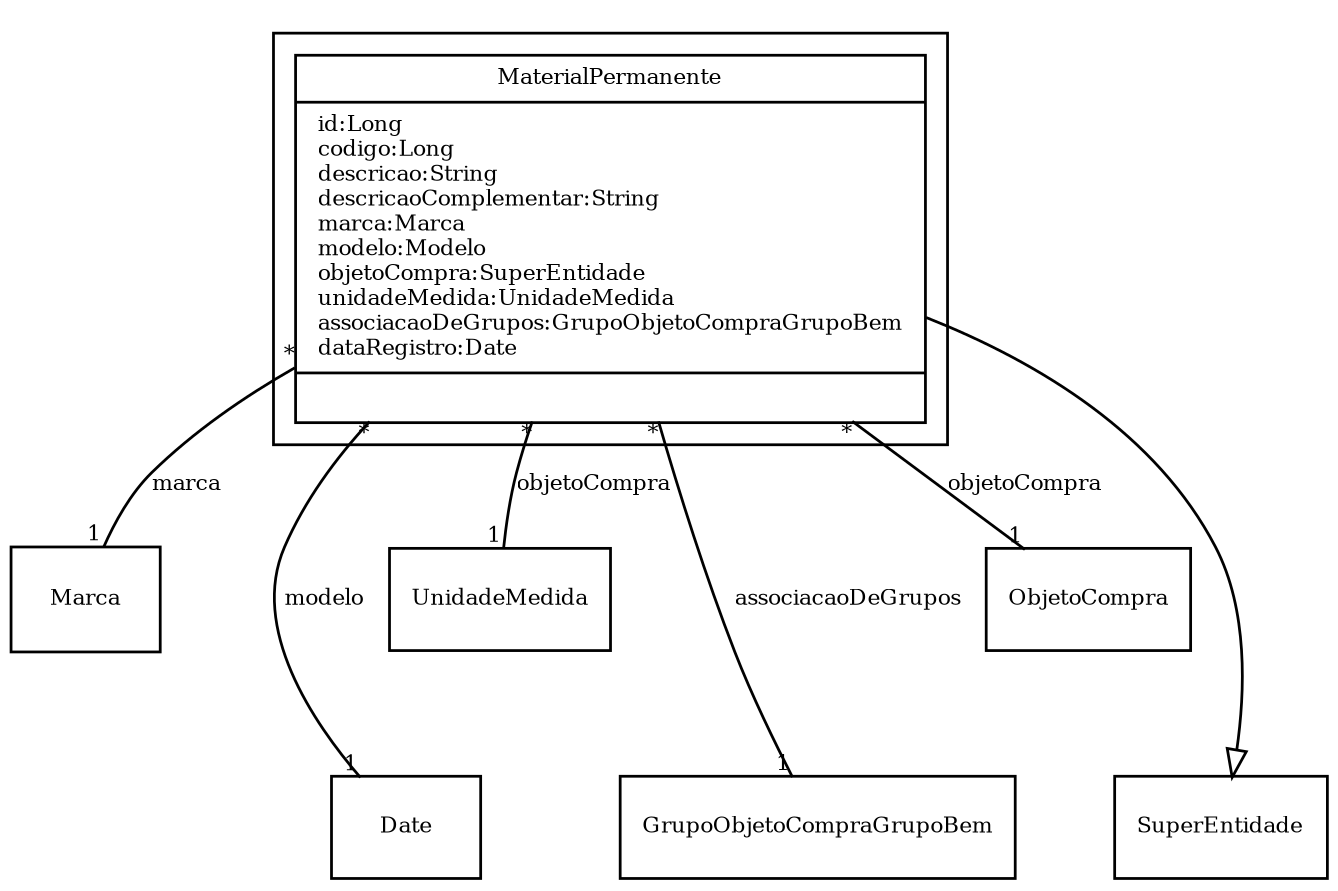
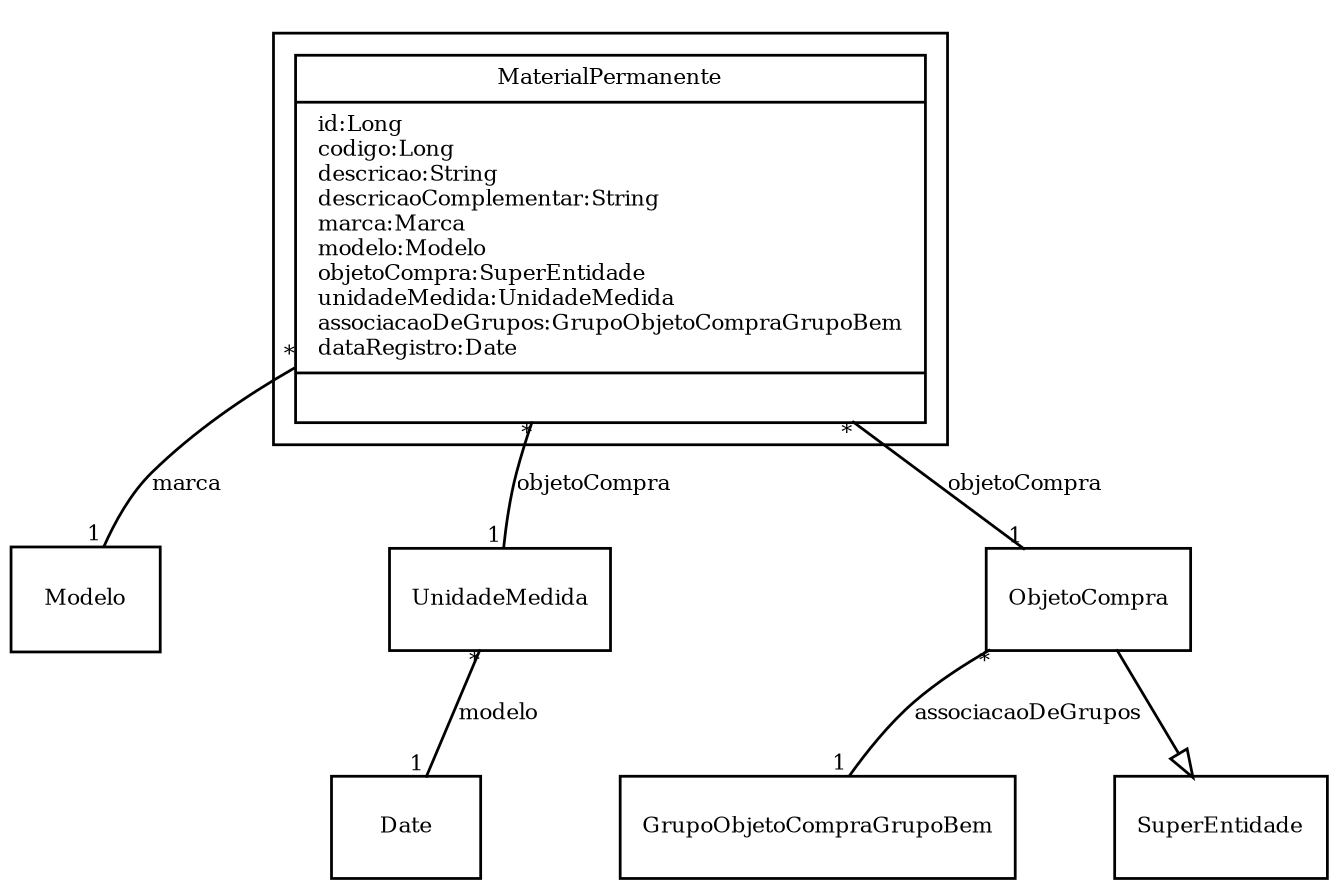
  digraph {
    fontname="Times-Roman"
    fontsize=8
    node [fontname="Times-Roman" fontsize=8 shape=record]
    edge [arrowhead=none fontname="Times-Roman" fontsize=8 headlabel=1 taillabel="*"]
    n1 [label="{MaterialPermanente|id:Long\lcodigo:Long\ldescricao:String\ldescricaoComplementar:String\lmarca:Marca\lmodelo:Modelo\lobjetoCompra:SuperEntidade\lunidadeMedida:UnidadeMedida\lassociacaoDeGrupos:GrupoObjetoCompraGrupoBem\ldataRegistro:Date\l|\l}"]
-   Marca
+   Marca [label=Modelo]
    n3 [label=Date]
    ObjetoCompra
    UnidadeMedida
    GrupoObjetoCompraGrupoBem
    SuperEntidade
    subgraph cluster_1 {
      n1
    }
    n1 -> Marca [label=marca]
-   n1 -> n3 [label=modelo]
+   UnidadeMedida -> n3 [label=modelo]
    n1 -> ObjetoCompra [label=objetoCompra]
    n1 -> UnidadeMedida [label=objetoCompra]
-   n1 -> GrupoObjetoCompraGrupoBem [label=associacaoDeGrupos]
-   n1 -> SuperEntidade [arrowhead=empty headlabel="" taillabel=""]
+   ObjetoCompra -> GrupoObjetoCompraGrupoBem [label=associacaoDeGrupos]
+   ObjetoCompra -> SuperEntidade [arrowhead=empty headlabel="" taillabel=""]
  }
